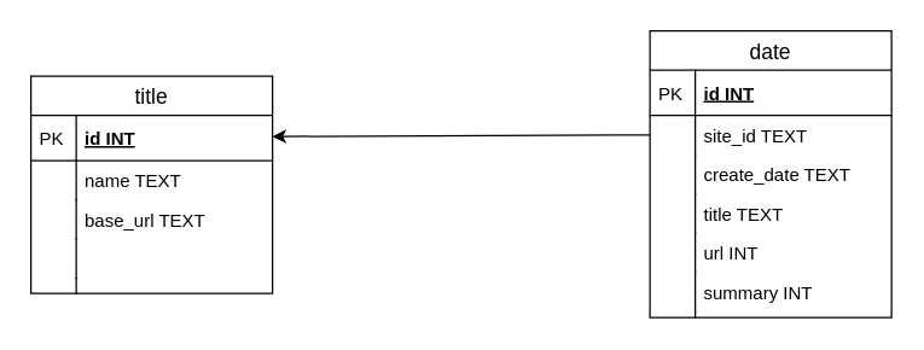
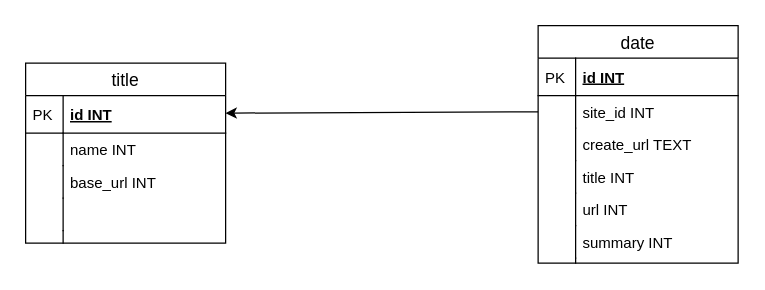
  <mxCell id="0" />
  <mxCell id="1" parent="0" />
  <mxCell id="2" value="" style="endArrow=classic;html=1;exitX=0;exitY=0.5;exitDx=0;exitDy=0;" parent="1" source="17" edge="1"><mxGeometry width="50" height="50" relative="1" as="geometry"><mxPoint x="340" y="90" as="sourcePoint" /><mxPoint x="180" y="90" as="targetPoint" /></mxGeometry></mxCell>
  <mxCell id="3" value="title" style="swimlane;fontStyle=0;childLayout=stackLayout;horizontal=1;startSize=26;horizontalStack=0;resizeParent=1;resizeParentMax=0;resizeLast=0;collapsible=1;marginBottom=0;align=center;fontSize=14;" parent="1" vertex="1"><mxGeometry x="20" y="50" width="160" height="144" as="geometry" /></mxCell>
  <mxCell id="4" value="id INT" style="shape=partialRectangle;top=0;left=0;right=0;bottom=1;align=left;verticalAlign=middle;fillColor=none;spacingLeft=34;spacingRight=4;overflow=hidden;rotatable=0;points=[[0,0.5],[1,0.5]];portConstraint=eastwest;dropTarget=0;fontStyle=5;fontSize=12;labelBackgroundColor=none;" parent="3" vertex="1"><mxGeometry y="26" width="160" height="30" as="geometry" /></mxCell>
  <mxCell id="5" value="PK" style="shape=partialRectangle;top=0;left=0;bottom=0;fillColor=none;align=left;verticalAlign=middle;spacingLeft=4;spacingRight=4;overflow=hidden;rotatable=0;points=[];portConstraint=eastwest;part=1;fontSize=12;" parent="4" vertex="1" connectable="0"><mxGeometry width="30" height="30" as="geometry" /></mxCell>
- <mxCell id="6" value="name TEXT" style="shape=partialRectangle;top=0;left=0;right=0;bottom=0;align=left;verticalAlign=top;fillColor=none;spacingLeft=34;spacingRight=4;overflow=hidden;rotatable=0;points=[[0,0.5],[1,0.5]];portConstraint=eastwest;dropTarget=0;fontSize=12;" parent="3" vertex="1"><mxGeometry y="56" width="160" height="26" as="geometry" /></mxCell>
+ <mxCell id="6" value="name INT" style="shape=partialRectangle;top=0;left=0;right=0;bottom=0;align=left;verticalAlign=top;fillColor=none;spacingLeft=34;spacingRight=4;overflow=hidden;rotatable=0;points=[[0,0.5],[1,0.5]];portConstraint=eastwest;dropTarget=0;fontSize=12;" parent="3" vertex="1"><mxGeometry y="56" width="160" height="26" as="geometry" /></mxCell>
  <mxCell id="7" value="" style="shape=partialRectangle;top=0;left=0;bottom=0;fillColor=none;align=left;verticalAlign=top;spacingLeft=4;spacingRight=4;overflow=hidden;rotatable=0;points=[];portConstraint=eastwest;part=1;fontSize=12;" parent="6" vertex="1" connectable="0"><mxGeometry width="30" height="26" as="geometry" /></mxCell>
- <mxCell id="8" value="base_url TEXT" style="shape=partialRectangle;top=0;left=0;right=0;bottom=0;align=left;verticalAlign=top;fillColor=none;spacingLeft=34;spacingRight=4;overflow=hidden;rotatable=0;points=[[0,0.5],[1,0.5]];portConstraint=eastwest;dropTarget=0;fontSize=12;" parent="3" vertex="1"><mxGeometry y="82" width="160" height="26" as="geometry" /></mxCell>
+ <mxCell id="8" value="base_url INT" style="shape=partialRectangle;top=0;left=0;right=0;bottom=0;align=left;verticalAlign=top;fillColor=none;spacingLeft=34;spacingRight=4;overflow=hidden;rotatable=0;points=[[0,0.5],[1,0.5]];portConstraint=eastwest;dropTarget=0;fontSize=12;" parent="3" vertex="1"><mxGeometry y="82" width="160" height="26" as="geometry" /></mxCell>
  <mxCell id="9" value="" style="shape=partialRectangle;top=0;left=0;bottom=0;fillColor=none;align=left;verticalAlign=top;spacingLeft=4;spacingRight=4;overflow=hidden;rotatable=0;points=[];portConstraint=eastwest;part=1;fontSize=12;" parent="8" vertex="1" connectable="0"><mxGeometry width="30" height="26" as="geometry" /></mxCell>
  <mxCell id="10" value="" style="shape=partialRectangle;top=0;left=0;right=0;bottom=0;align=left;verticalAlign=top;fillColor=none;spacingLeft=34;spacingRight=4;overflow=hidden;rotatable=0;points=[[0,0.5],[1,0.5]];portConstraint=eastwest;dropTarget=0;fontSize=12;" parent="3" vertex="1"><mxGeometry y="108" width="160" height="26" as="geometry" /></mxCell>
  <mxCell id="11" value="" style="shape=partialRectangle;top=0;left=0;bottom=0;fillColor=none;align=left;verticalAlign=top;spacingLeft=4;spacingRight=4;overflow=hidden;rotatable=0;points=[];portConstraint=eastwest;part=1;fontSize=12;" parent="10" vertex="1" connectable="0"><mxGeometry width="30" height="26" as="geometry" /></mxCell>
  <mxCell id="12" value="" style="shape=partialRectangle;top=0;left=0;right=0;bottom=0;align=left;verticalAlign=top;fillColor=none;spacingLeft=34;spacingRight=4;overflow=hidden;rotatable=0;points=[[0,0.5],[1,0.5]];portConstraint=eastwest;dropTarget=0;fontSize=12;" parent="3" vertex="1"><mxGeometry y="134" width="160" height="10" as="geometry" /></mxCell>
  <mxCell id="13" value="" style="shape=partialRectangle;top=0;left=0;bottom=0;fillColor=none;align=left;verticalAlign=top;spacingLeft=4;spacingRight=4;overflow=hidden;rotatable=0;points=[];portConstraint=eastwest;part=1;fontSize=12;" parent="12" vertex="1" connectable="0"><mxGeometry width="30" height="10" as="geometry" /></mxCell>
  <mxCell id="14" value="date" style="swimlane;fontStyle=0;childLayout=stackLayout;horizontal=1;startSize=26;horizontalStack=0;resizeParent=1;resizeParentMax=0;resizeLast=0;collapsible=1;marginBottom=0;align=center;fontSize=14;" parent="1" vertex="1"><mxGeometry x="430" y="20" width="160" height="190" as="geometry" /></mxCell>
  <mxCell id="15" value="id INT" style="shape=partialRectangle;top=0;left=0;right=0;bottom=1;align=left;verticalAlign=middle;fillColor=none;spacingLeft=34;spacingRight=4;overflow=hidden;rotatable=0;points=[[0,0.5],[1,0.5]];portConstraint=eastwest;dropTarget=0;fontStyle=5;fontSize=12;" parent="14" vertex="1"><mxGeometry y="26" width="160" height="30" as="geometry" /></mxCell>
  <mxCell id="16" value="PK" style="shape=partialRectangle;top=0;left=0;bottom=0;fillColor=none;align=left;verticalAlign=middle;spacingLeft=4;spacingRight=4;overflow=hidden;rotatable=0;points=[];portConstraint=eastwest;part=1;fontSize=12;" parent="15" vertex="1" connectable="0"><mxGeometry width="30" height="30" as="geometry" /></mxCell>
- <mxCell id="17" value="site_id TEXT" style="shape=partialRectangle;top=0;left=0;right=0;bottom=0;align=left;verticalAlign=top;fillColor=none;spacingLeft=34;spacingRight=4;overflow=hidden;rotatable=0;points=[[0,0.5],[1,0.5]];portConstraint=eastwest;dropTarget=0;fontSize=12;" parent="14" vertex="1"><mxGeometry y="56" width="160" height="26" as="geometry" /></mxCell>
+ <mxCell id="17" value="site_id INT" style="shape=partialRectangle;top=0;left=0;right=0;bottom=0;align=left;verticalAlign=top;fillColor=none;spacingLeft=34;spacingRight=4;overflow=hidden;rotatable=0;points=[[0,0.5],[1,0.5]];portConstraint=eastwest;dropTarget=0;fontSize=12;" parent="14" vertex="1"><mxGeometry y="56" width="160" height="26" as="geometry" /></mxCell>
  <mxCell id="18" value="" style="shape=partialRectangle;top=0;left=0;bottom=0;fillColor=none;align=left;verticalAlign=top;spacingLeft=4;spacingRight=4;overflow=hidden;rotatable=0;points=[];portConstraint=eastwest;part=1;fontSize=12;" parent="17" vertex="1" connectable="0"><mxGeometry width="30" height="26" as="geometry" /></mxCell>
- <mxCell id="19" value="create_date TEXT" style="shape=partialRectangle;top=0;left=0;right=0;bottom=0;align=left;verticalAlign=top;fillColor=none;spacingLeft=34;spacingRight=4;overflow=hidden;rotatable=0;points=[[0,0.5],[1,0.5]];portConstraint=eastwest;dropTarget=0;fontSize=12;" parent="14" vertex="1"><mxGeometry y="82" width="160" height="26" as="geometry" /></mxCell>
+ <mxCell id="19" value="create_url TEXT" style="shape=partialRectangle;top=0;left=0;right=0;bottom=0;align=left;verticalAlign=top;fillColor=none;spacingLeft=34;spacingRight=4;overflow=hidden;rotatable=0;points=[[0,0.5],[1,0.5]];portConstraint=eastwest;dropTarget=0;fontSize=12;" parent="14" vertex="1"><mxGeometry y="82" width="160" height="26" as="geometry" /></mxCell>
  <mxCell id="20" value="" style="shape=partialRectangle;top=0;left=0;bottom=0;fillColor=none;align=left;verticalAlign=top;spacingLeft=4;spacingRight=4;overflow=hidden;rotatable=0;points=[];portConstraint=eastwest;part=1;fontSize=12;" parent="19" vertex="1" connectable="0"><mxGeometry width="30" height="26" as="geometry" /></mxCell>
- <mxCell id="21" value="title TEXT" style="shape=partialRectangle;top=0;left=0;right=0;bottom=0;align=left;verticalAlign=top;fillColor=none;spacingLeft=34;spacingRight=4;overflow=hidden;rotatable=0;points=[[0,0.5],[1,0.5]];portConstraint=eastwest;dropTarget=0;fontSize=12;" parent="14" vertex="1"><mxGeometry y="108" width="160" height="26" as="geometry" /></mxCell>
+ <mxCell id="21" value="title INT" style="shape=partialRectangle;top=0;left=0;right=0;bottom=0;align=left;verticalAlign=top;fillColor=none;spacingLeft=34;spacingRight=4;overflow=hidden;rotatable=0;points=[[0,0.5],[1,0.5]];portConstraint=eastwest;dropTarget=0;fontSize=12;" parent="14" vertex="1"><mxGeometry y="108" width="160" height="26" as="geometry" /></mxCell>
  <mxCell id="22" value="" style="shape=partialRectangle;top=0;left=0;bottom=0;fillColor=none;align=left;verticalAlign=top;spacingLeft=4;spacingRight=4;overflow=hidden;rotatable=0;points=[];portConstraint=eastwest;part=1;fontSize=12;" parent="21" vertex="1" connectable="0"><mxGeometry width="30" height="26" as="geometry" /></mxCell>
  <mxCell id="23" value="url INT" style="shape=partialRectangle;top=0;left=0;right=0;bottom=0;align=left;verticalAlign=top;fillColor=none;spacingLeft=34;spacingRight=4;overflow=hidden;rotatable=0;points=[[0,0.5],[1,0.5]];portConstraint=eastwest;dropTarget=0;fontSize=12;" parent="14" vertex="1"><mxGeometry y="134" width="160" height="26" as="geometry" /></mxCell>
  <mxCell id="24" value="" style="shape=partialRectangle;top=0;left=0;bottom=0;fillColor=none;align=left;verticalAlign=top;spacingLeft=4;spacingRight=4;overflow=hidden;rotatable=0;points=[];portConstraint=eastwest;part=1;fontSize=12;" parent="23" vertex="1" connectable="0"><mxGeometry width="30" height="26" as="geometry" /></mxCell>
  <mxCell id="25" value="summary INT" style="shape=partialRectangle;top=0;left=0;right=0;bottom=0;align=left;verticalAlign=top;fillColor=none;spacingLeft=34;spacingRight=4;overflow=hidden;rotatable=0;points=[[0,0.5],[1,0.5]];portConstraint=eastwest;dropTarget=0;fontSize=12;" parent="14" vertex="1"><mxGeometry y="160" width="160" height="26" as="geometry" /></mxCell>
  <mxCell id="26" value="" style="shape=partialRectangle;top=0;left=0;bottom=0;fillColor=none;align=left;verticalAlign=top;spacingLeft=4;spacingRight=4;overflow=hidden;rotatable=0;points=[];portConstraint=eastwest;part=1;fontSize=12;" parent="25" vertex="1" connectable="0"><mxGeometry width="30" height="26" as="geometry" /></mxCell>
  <mxCell id="27" value="" style="shape=partialRectangle;top=0;left=0;right=0;bottom=0;align=left;verticalAlign=top;fillColor=none;spacingLeft=34;spacingRight=4;overflow=hidden;rotatable=0;points=[[0,0.5],[1,0.5]];portConstraint=eastwest;dropTarget=0;fontSize=12;" parent="14" vertex="1"><mxGeometry y="186" width="160" height="4" as="geometry" /></mxCell>
  <mxCell id="28" value="" style="shape=partialRectangle;top=0;left=0;bottom=0;fillColor=none;align=left;verticalAlign=top;spacingLeft=4;spacingRight=4;overflow=hidden;rotatable=0;points=[];portConstraint=eastwest;part=1;fontSize=12;" parent="27" vertex="1" connectable="0"><mxGeometry width="30" height="4.0" as="geometry" /></mxCell>
